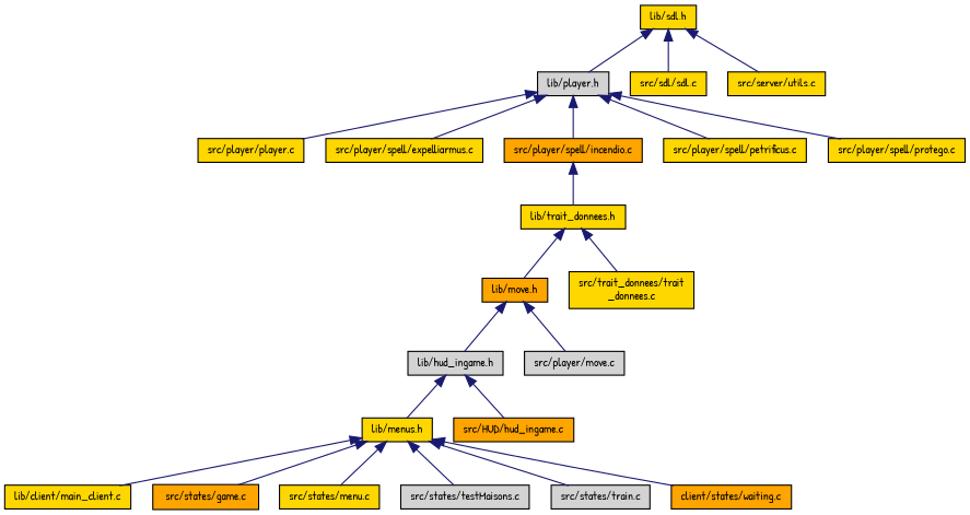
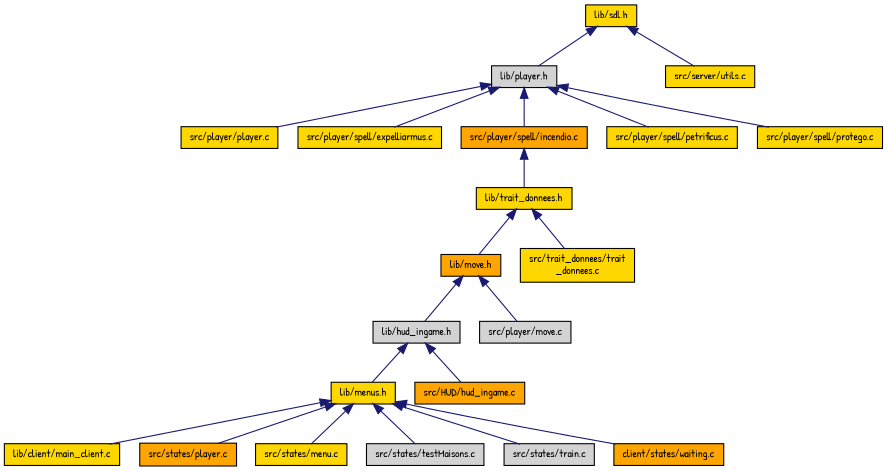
  digraph {
    fontname="Patrick Hand"
    node [color=black fillcolor=gold fontname="Patrick Hand" fontsize=10 shape=record style=filled]
    edge [color=midnightblue dir=back fontname="Patrick Hand" fontsize=10 labelfontname=Helvetica labelfontsize=10 style=solid]
    n1 [fontcolor=black height=0.2 label="lib/sdl.h" width=0.4]
    n2 [fillcolor=lightgrey height=0.2 label="lib/player.h" width=0.4]
-   n3 [height=0.2 label="src/sdl/sdl.c" width=0.4]
    n4 [height=0.2 label="src/server/utils.c" width=0.4]
    n5 [height=0.2 label="src/player/player.c" width=0.4]
    n6 [height=0.2 label="src/player/spell/expelliarmus.c" width=0.4]
    n7 [fillcolor=orange height=0.2 label="src/player/spell/incendio.c" width=0.4]
    n8 [height=0.2 label="src/player/spell/petrificus.c" width=0.4]
    n9 [height=0.2 label="src/player/spell/protego.c" width=0.4]
    n10 [height=0.2 label="lib/trait_donnees.h" width=0.4]
    n11 [fillcolor=orange height=0.2 label="lib/move.h" width=0.4]
    n12 [height=0.2 label="src/trait_donnees/trait\l_donnees.c" width=0.4]
    n13 [fillcolor=lightgrey height=0.2 label="lib/hud_ingame.h" width=0.4]
    n14 [fillcolor=lightgrey height=0.2 label="src/player/move.c" width=0.4]
    n15 [height=0.2 label="lib/menus.h" width=0.4]
    n16 [fillcolor=orange height=0.2 label="src/HUD/hud_ingame.c" width=0.4]
    n17 [height=0.2 label="lib/client/main_client.c" width=0.4]
-   n18 [fillcolor=orange height=0.2 label="src/states/game.c" width=0.4]
+   n18 [fillcolor=orange height=0.2 label="src/states/player.c" width=0.4]
    n19 [height=0.2 label="src/states/menu.c" width=0.4]
    n20 [fillcolor=lightgrey height=0.2 label="src/states/testMaisons.c" width=0.4]
    n21 [fillcolor=lightgrey height=0.2 label="src/states/train.c" width=0.4]
    n22 [fillcolor=orange height=0.2 label="client/states/waiting.c" width=0.4]
    n1 -> n2
-   n1 -> n3
    n1 -> n4
    n2 -> n5
    n2 -> n6
    n2 -> n7
    n2 -> n8
    n2 -> n9
    n7 -> n10
    n10 -> n11
    n10 -> n12
    n11 -> n13
    n11 -> n14
    n13 -> n15
    n13 -> n16
    n15 -> n17
    n15 -> n18
    n15 -> n19
    n15 -> n20
    n15 -> n21
    n15 -> n22
  }
